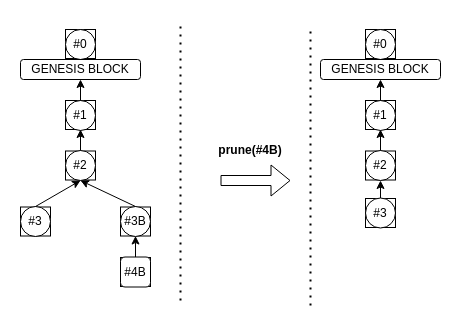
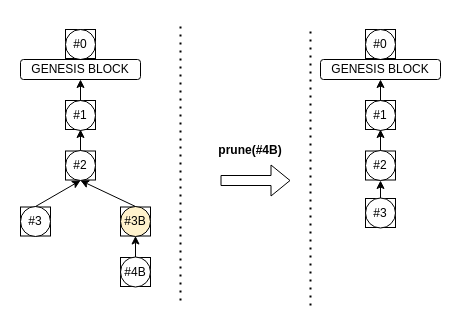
  <mxCell id="0" />
  <mxCell id="1" parent="0" />
  <mxCell id="2" value="" style="rounded=0;whiteSpace=wrap;html=1;" vertex="1" parent="1"><mxGeometry x="65" y="29" width="30" height="29" as="geometry" /></mxCell>
  <mxCell id="3" value="" style="rounded=0;whiteSpace=wrap;html=1;" vertex="1" parent="1"><mxGeometry x="65" y="150.5" width="30" height="29" as="geometry" /></mxCell>
  <mxCell id="4" value="" style="rounded=0;whiteSpace=wrap;html=1;" vertex="1" parent="1"><mxGeometry x="65" y="100" width="30" height="29" as="geometry" /></mxCell>
  <mxCell id="5" value="#1" style="ellipse;whiteSpace=wrap;html=1;" vertex="1" parent="1"><mxGeometry x="65" y="100" width="30" height="30" as="geometry" /></mxCell>
  <mxCell id="6" value="#2" style="ellipse;whiteSpace=wrap;html=1;" vertex="1" parent="1"><mxGeometry x="65" y="150" width="30" height="30" as="geometry" /></mxCell>
  <mxCell id="7" value="#0" style="ellipse;whiteSpace=wrap;html=1;" vertex="1" parent="1"><mxGeometry x="65" y="29" width="30" height="30" as="geometry" /></mxCell>
  <mxCell id="8" value="GENESIS BLOCK" style="rounded=1;whiteSpace=wrap;html=1;" vertex="1" parent="1"><mxGeometry x="20" y="59" width="120" height="20" as="geometry" /></mxCell>
  <mxCell id="9" value="" style="endArrow=classic;html=1;exitX=0.5;exitY=0;exitDx=0;exitDy=0;entryX=0.5;entryY=1;entryDx=0;entryDy=0;" edge="1" parent="1" source="5" target="8"><mxGeometry width="50" height="50" relative="1" as="geometry"><mxPoint x="255" y="319" as="sourcePoint" /><mxPoint x="305" y="269" as="targetPoint" /></mxGeometry></mxCell>
  <mxCell id="10" value="" style="endArrow=classic;html=1;exitX=0.5;exitY=0;exitDx=0;exitDy=0;" edge="1" parent="1" source="6"><mxGeometry width="50" height="50" relative="1" as="geometry"><mxPoint x="90" y="110" as="sourcePoint" /><mxPoint x="80" y="129" as="targetPoint" /></mxGeometry></mxCell>
  <mxCell id="11" value="" style="rounded=0;whiteSpace=wrap;html=1;" vertex="1" parent="1"><mxGeometry x="20" y="206.5" width="30" height="29" as="geometry" /></mxCell>
  <mxCell id="12" value="#3" style="ellipse;whiteSpace=wrap;html=1;" vertex="1" parent="1"><mxGeometry x="20" y="206" width="30" height="30" as="geometry" /></mxCell>
  <mxCell id="13" value="" style="endArrow=classic;html=1;exitX=0.5;exitY=0;exitDx=0;exitDy=0;entryX=0.5;entryY=1;entryDx=0;entryDy=0;" edge="1" parent="1" source="12" target="6"><mxGeometry width="50" height="50" relative="1" as="geometry"><mxPoint x="45" y="166" as="sourcePoint" /><mxPoint x="35" y="185" as="targetPoint" /></mxGeometry></mxCell>
  <mxCell id="14" value="" style="rounded=0;whiteSpace=wrap;html=1;" vertex="1" parent="1"><mxGeometry x="120" y="206.5" width="30" height="29" as="geometry" /></mxCell>
- <mxCell id="15" value="#3B" style="ellipse;whiteSpace=wrap;html=1;" vertex="1" parent="1"><mxGeometry x="120" y="206" width="30" height="30" as="geometry" /></mxCell>
+ <mxCell id="15" value="#3B" style="ellipse;whiteSpace=wrap;html=1;fillColor=#fff2cc;" vertex="1" parent="1"><mxGeometry x="120" y="206" width="30" height="30" as="geometry" /></mxCell>
  <mxCell id="16" value="" style="endArrow=classic;html=1;exitX=0.5;exitY=0;exitDx=0;exitDy=0;entryX=0.5;entryY=1;entryDx=0;entryDy=0;" edge="1" parent="1" source="15" target="6"><mxGeometry width="50" height="50" relative="1" as="geometry"><mxPoint x="145" y="166" as="sourcePoint" /><mxPoint x="135" y="185" as="targetPoint" /></mxGeometry></mxCell>
  <mxCell id="17" value="" style="rounded=0;whiteSpace=wrap;html=1;" vertex="1" parent="1"><mxGeometry x="120" y="257" width="30" height="29" as="geometry" /></mxCell>
- <mxCell id="18" value="#4B" style="whiteSpace=wrap;html=1;rounded=1;" vertex="1" parent="1"><mxGeometry x="120" y="256.5" width="30" height="30" as="geometry" /></mxCell>
+ <mxCell id="18" value="#4B" style="ellipse;whiteSpace=wrap;html=1;" vertex="1" parent="1"><mxGeometry x="120" y="256.5" width="30" height="30" as="geometry" /></mxCell>
  <mxCell id="19" value="" style="endArrow=classic;html=1;exitX=0.5;exitY=0;exitDx=0;exitDy=0;" edge="1" parent="1" source="18"><mxGeometry width="50" height="50" relative="1" as="geometry"><mxPoint x="145" y="216.5" as="sourcePoint" /><mxPoint x="135" y="235.5" as="targetPoint" /></mxGeometry></mxCell>
  <mxCell id="20" value="" style="rounded=0;whiteSpace=wrap;html=1;" vertex="1" parent="1"><mxGeometry x="365" y="29" width="30" height="29" as="geometry" /></mxCell>
  <mxCell id="21" value="" style="rounded=0;whiteSpace=wrap;html=1;" vertex="1" parent="1"><mxGeometry x="365" y="150.5" width="30" height="29" as="geometry" /></mxCell>
  <mxCell id="22" value="" style="rounded=0;whiteSpace=wrap;html=1;" vertex="1" parent="1"><mxGeometry x="365" y="100" width="30" height="29" as="geometry" /></mxCell>
  <mxCell id="23" value="#1" style="ellipse;whiteSpace=wrap;html=1;" vertex="1" parent="1"><mxGeometry x="365" y="100" width="30" height="30" as="geometry" /></mxCell>
  <mxCell id="24" value="#2" style="ellipse;whiteSpace=wrap;html=1;" vertex="1" parent="1"><mxGeometry x="365" y="150" width="30" height="30" as="geometry" /></mxCell>
  <mxCell id="25" value="#0" style="ellipse;whiteSpace=wrap;html=1;" vertex="1" parent="1"><mxGeometry x="365" y="29" width="30" height="30" as="geometry" /></mxCell>
  <mxCell id="26" value="GENESIS BLOCK" style="rounded=1;whiteSpace=wrap;html=1;" vertex="1" parent="1"><mxGeometry x="320" y="59" width="120" height="20" as="geometry" /></mxCell>
  <mxCell id="27" value="" style="endArrow=classic;html=1;exitX=0.5;exitY=0;exitDx=0;exitDy=0;entryX=0.5;entryY=1;entryDx=0;entryDy=0;" edge="1" parent="1" source="23" target="26"><mxGeometry width="50" height="50" relative="1" as="geometry"><mxPoint x="555" y="319" as="sourcePoint" /><mxPoint x="605" y="269" as="targetPoint" /></mxGeometry></mxCell>
  <mxCell id="28" value="" style="endArrow=classic;html=1;exitX=0.5;exitY=0;exitDx=0;exitDy=0;" edge="1" parent="1" source="24"><mxGeometry width="50" height="50" relative="1" as="geometry"><mxPoint x="390" y="110" as="sourcePoint" /><mxPoint x="380" y="129" as="targetPoint" /></mxGeometry></mxCell>
  <mxCell id="29" value="" style="rounded=0;whiteSpace=wrap;html=1;" vertex="1" parent="1"><mxGeometry x="365" y="198" width="30" height="29" as="geometry" /></mxCell>
  <mxCell id="30" value="#3" style="ellipse;whiteSpace=wrap;html=1;" vertex="1" parent="1"><mxGeometry x="365" y="197.5" width="30" height="30" as="geometry" /></mxCell>
  <mxCell id="31" value="" style="endArrow=classic;html=1;exitX=0.5;exitY=0;exitDx=0;exitDy=0;entryX=0.5;entryY=1;entryDx=0;entryDy=0;" edge="1" parent="1" source="30" target="24"><mxGeometry width="50" height="50" relative="1" as="geometry"><mxPoint x="345" y="166" as="sourcePoint" /><mxPoint x="335" y="185" as="targetPoint" /></mxGeometry></mxCell>
  <mxCell id="32" value="prune(#4B)" style="text;html=1;strokeColor=none;fillColor=none;align=center;verticalAlign=middle;whiteSpace=wrap;rounded=0;fontStyle=1" vertex="1" parent="1"><mxGeometry x="230" y="140" width="40" height="20" as="geometry" /></mxCell>
  <mxCell id="33" value="" style="endArrow=none;dashed=1;html=1;dashPattern=1 3;strokeWidth=2;" edge="1" parent="1"><mxGeometry width="50" height="50" relative="1" as="geometry"><mxPoint x="180" y="300" as="sourcePoint" /><mxPoint x="180" y="20" as="targetPoint" /></mxGeometry></mxCell>
  <mxCell id="34" value="" style="endArrow=none;dashed=1;html=1;dashPattern=1 3;strokeWidth=2;" edge="1" parent="1"><mxGeometry width="50" height="50" relative="1" as="geometry"><mxPoint x="310" y="305" as="sourcePoint" /><mxPoint x="310" y="25" as="targetPoint" /></mxGeometry></mxCell>
  <mxCell id="35" value="" style="shape=flexArrow;endArrow=classic;html=1;" edge="1" parent="1"><mxGeometry width="50" height="50" relative="1" as="geometry"><mxPoint x="220" y="180" as="sourcePoint" /><mxPoint x="290" y="180" as="targetPoint" /></mxGeometry></mxCell>
